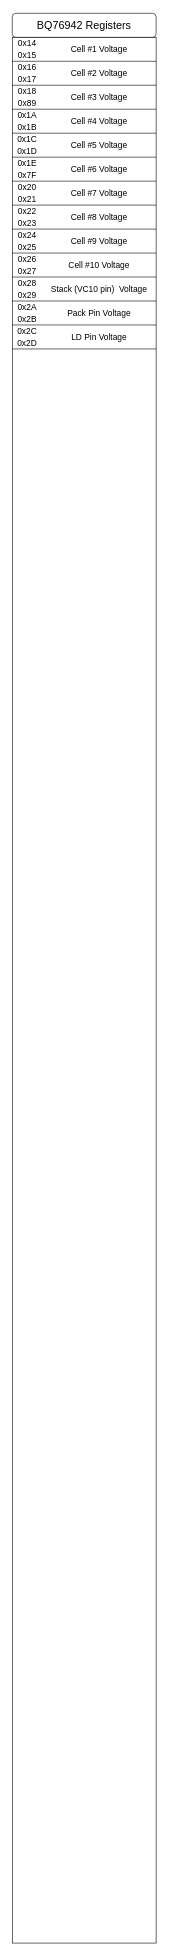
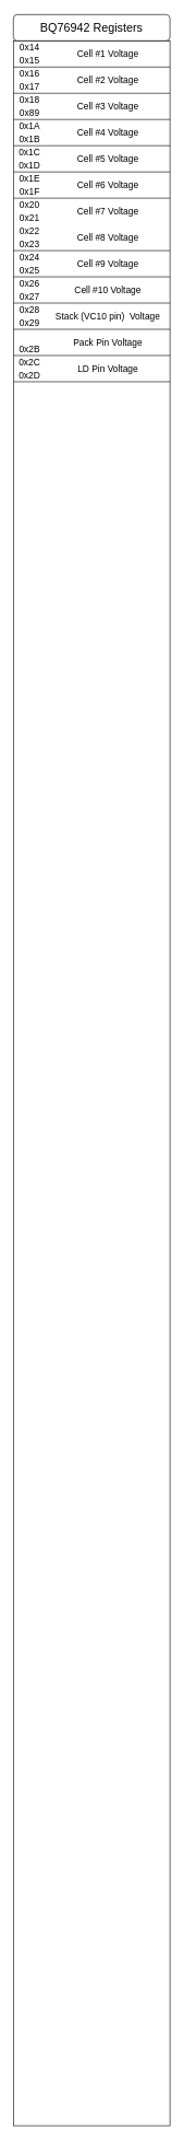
  <mxCell id="0" />
  <mxCell id="1" parent="0" />
  <mxCell id="2" value="" style="rounded=0;whiteSpace=wrap;html=1;" vertex="1" parent="1"><mxGeometry x="20" y="60" width="240" height="3180" as="geometry" /></mxCell>
  <mxCell id="3" value="BQ76942 Registers" style="whiteSpace=wrap;html=1;fontSize=18;rounded=1;" vertex="1" parent="1"><mxGeometry x="20" y="20" width="240" height="40" as="geometry" /></mxCell>
  <mxCell id="4" value="0x14" style="text;html=1;align=center;verticalAlign=middle;whiteSpace=wrap;rounded=0;fontSize=14;" vertex="1" parent="1"><mxGeometry x="20" y="60" width="50" height="20" as="geometry" /></mxCell>
  <mxCell id="5" value="Cell #1 Voltage" style="text;html=1;align=center;verticalAlign=middle;whiteSpace=wrap;rounded=0;fontSize=14;strokeColor=none;shadow=0;" vertex="1" parent="1"><mxGeometry x="70" y="60" width="190" height="40" as="geometry" /></mxCell>
  <mxCell id="6" value="0x15" style="text;html=1;align=center;verticalAlign=middle;whiteSpace=wrap;rounded=0;fontSize=14;" vertex="1" parent="1"><mxGeometry x="20" y="80" width="50" height="20" as="geometry" /></mxCell>
  <mxCell id="7" value="" style="endArrow=none;html=1;rounded=0;entryX=0;entryY=1;entryDx=0;entryDy=0;exitX=1;exitY=1;exitDx=0;exitDy=0;" edge="1" parent="1" source="5" target="6"><mxGeometry width="50" height="50" relative="1" as="geometry"><mxPoint x="10" y="160" as="sourcePoint" /><mxPoint x="60" y="110" as="targetPoint" /></mxGeometry></mxCell>
  <mxCell id="8" value="0x16" style="text;html=1;align=center;verticalAlign=middle;whiteSpace=wrap;rounded=0;fontSize=14;" vertex="1" parent="1"><mxGeometry x="20" y="100" width="50" height="20" as="geometry" /></mxCell>
  <mxCell id="9" value="Cell #2 Voltage" style="text;html=1;align=center;verticalAlign=middle;whiteSpace=wrap;rounded=0;fontSize=14;strokeColor=none;shadow=0;" vertex="1" parent="1"><mxGeometry x="70" y="100" width="190" height="40" as="geometry" /></mxCell>
  <mxCell id="10" value="0x17" style="text;html=1;align=center;verticalAlign=middle;whiteSpace=wrap;rounded=0;fontSize=14;" vertex="1" parent="1"><mxGeometry x="20" y="120" width="50" height="20" as="geometry" /></mxCell>
  <mxCell id="11" value="" style="endArrow=none;html=1;rounded=0;entryX=0;entryY=1;entryDx=0;entryDy=0;exitX=1;exitY=1;exitDx=0;exitDy=0;" edge="1" parent="1" source="9" target="10"><mxGeometry width="50" height="50" relative="1" as="geometry"><mxPoint x="10" y="200" as="sourcePoint" /><mxPoint x="60" y="150" as="targetPoint" /></mxGeometry></mxCell>
  <mxCell id="12" value="0x18" style="text;html=1;align=center;verticalAlign=middle;whiteSpace=wrap;rounded=0;fontSize=14;" vertex="1" parent="1"><mxGeometry x="20" y="140" width="50" height="20" as="geometry" /></mxCell>
  <mxCell id="13" value="Cell #3 Voltage" style="text;html=1;align=center;verticalAlign=middle;whiteSpace=wrap;rounded=0;fontSize=14;strokeColor=none;shadow=0;" vertex="1" parent="1"><mxGeometry x="70" y="140" width="190" height="40" as="geometry" /></mxCell>
  <mxCell id="14" value="0x89" style="text;html=1;align=center;verticalAlign=middle;whiteSpace=wrap;rounded=0;fontSize=14;" vertex="1" parent="1"><mxGeometry x="20" y="160" width="50" height="20" as="geometry" /></mxCell>
  <mxCell id="15" value="" style="endArrow=none;html=1;rounded=0;entryX=0;entryY=1;entryDx=0;entryDy=0;exitX=1;exitY=1;exitDx=0;exitDy=0;" edge="1" parent="1" source="13" target="14"><mxGeometry width="50" height="50" relative="1" as="geometry"><mxPoint x="10" y="240" as="sourcePoint" /><mxPoint x="60" y="190" as="targetPoint" /></mxGeometry></mxCell>
  <mxCell id="16" value="0x1A" style="text;html=1;align=center;verticalAlign=middle;whiteSpace=wrap;rounded=0;fontSize=14;" vertex="1" parent="1"><mxGeometry x="20" y="180" width="50" height="20" as="geometry" /></mxCell>
  <mxCell id="17" value="Cell #4 Voltage" style="text;html=1;align=center;verticalAlign=middle;whiteSpace=wrap;rounded=0;fontSize=14;strokeColor=none;shadow=0;" vertex="1" parent="1"><mxGeometry x="70" y="180" width="190" height="40" as="geometry" /></mxCell>
  <mxCell id="18" value="0x1B" style="text;html=1;align=center;verticalAlign=middle;whiteSpace=wrap;rounded=0;fontSize=14;" vertex="1" parent="1"><mxGeometry x="20" y="200" width="50" height="20" as="geometry" /></mxCell>
  <mxCell id="19" value="" style="endArrow=none;html=1;rounded=0;entryX=0;entryY=1;entryDx=0;entryDy=0;exitX=1;exitY=1;exitDx=0;exitDy=0;" edge="1" parent="1" source="17" target="18"><mxGeometry width="50" height="50" relative="1" as="geometry"><mxPoint x="10" y="280" as="sourcePoint" /><mxPoint x="60" y="230" as="targetPoint" /></mxGeometry></mxCell>
  <mxCell id="20" value="0x1C" style="text;html=1;align=center;verticalAlign=middle;whiteSpace=wrap;rounded=0;fontSize=14;" vertex="1" parent="1"><mxGeometry x="20" y="220" width="50" height="20" as="geometry" /></mxCell>
  <mxCell id="21" value="Cell #5 Voltage" style="text;html=1;align=center;verticalAlign=middle;whiteSpace=wrap;rounded=0;fontSize=14;strokeColor=none;shadow=0;" vertex="1" parent="1"><mxGeometry x="70" y="220" width="190" height="40" as="geometry" /></mxCell>
  <mxCell id="22" value="0x1D" style="text;html=1;align=center;verticalAlign=middle;whiteSpace=wrap;rounded=0;fontSize=14;" vertex="1" parent="1"><mxGeometry x="20" y="240" width="50" height="20" as="geometry" /></mxCell>
  <mxCell id="23" value="" style="endArrow=none;html=1;rounded=0;entryX=0;entryY=1;entryDx=0;entryDy=0;exitX=1;exitY=1;exitDx=0;exitDy=0;" edge="1" parent="1" source="21" target="22"><mxGeometry width="50" height="50" relative="1" as="geometry"><mxPoint x="10" y="320" as="sourcePoint" /><mxPoint x="60" y="270" as="targetPoint" /></mxGeometry></mxCell>
  <mxCell id="24" value="0x1E" style="text;html=1;align=center;verticalAlign=middle;whiteSpace=wrap;rounded=0;fontSize=14;" vertex="1" parent="1"><mxGeometry x="20" y="260" width="50" height="20" as="geometry" /></mxCell>
  <mxCell id="25" value="Cell #6 Voltage" style="text;html=1;align=center;verticalAlign=middle;whiteSpace=wrap;rounded=0;fontSize=14;strokeColor=none;shadow=0;" vertex="1" parent="1"><mxGeometry x="70" y="260" width="190" height="40" as="geometry" /></mxCell>
- <mxCell id="26" value="0x7F" style="text;html=1;align=center;verticalAlign=middle;whiteSpace=wrap;rounded=0;fontSize=14;" vertex="1" parent="1"><mxGeometry x="20" y="280" width="50" height="20" as="geometry" /></mxCell>
+ <mxCell id="26" value="0x1F" style="text;html=1;align=center;verticalAlign=middle;whiteSpace=wrap;rounded=0;fontSize=14;" vertex="1" parent="1"><mxGeometry x="20" y="280" width="50" height="20" as="geometry" /></mxCell>
  <mxCell id="27" value="" style="endArrow=none;html=1;rounded=0;entryX=0;entryY=1;entryDx=0;entryDy=0;exitX=1;exitY=1;exitDx=0;exitDy=0;" edge="1" parent="1" source="25" target="26"><mxGeometry width="50" height="50" relative="1" as="geometry"><mxPoint x="10" y="360" as="sourcePoint" /><mxPoint x="60" y="310" as="targetPoint" /></mxGeometry></mxCell>
  <mxCell id="28" value="0x20" style="text;html=1;align=center;verticalAlign=middle;whiteSpace=wrap;rounded=0;fontSize=14;" vertex="1" parent="1"><mxGeometry x="20" y="300" width="50" height="20" as="geometry" /></mxCell>
  <mxCell id="29" value="Cell #7 Voltage" style="text;html=1;align=center;verticalAlign=middle;whiteSpace=wrap;rounded=0;fontSize=14;strokeColor=none;shadow=0;" vertex="1" parent="1"><mxGeometry x="70" y="300" width="190" height="40" as="geometry" /></mxCell>
  <mxCell id="30" value="0x21" style="text;html=1;align=center;verticalAlign=middle;whiteSpace=wrap;rounded=0;fontSize=14;" vertex="1" parent="1"><mxGeometry x="20" y="320" width="50" height="20" as="geometry" /></mxCell>
- <mxCell id="31" value="" style="endArrow=none;html=1;rounded=0;entryX=0;entryY=1;entryDx=0;entryDy=0;exitX=1;exitY=1;exitDx=0;exitDy=0;" edge="1" parent="1" source="29" target="30"><mxGeometry width="50" height="50" relative="1" as="geometry"><mxPoint x="10" y="400" as="sourcePoint" /><mxPoint x="60" y="350" as="targetPoint" /></mxGeometry></mxCell>
  <mxCell id="32" value="0x22" style="text;html=1;align=center;verticalAlign=middle;whiteSpace=wrap;rounded=0;fontSize=14;" vertex="1" parent="1"><mxGeometry x="20" y="340" width="50" height="20" as="geometry" /></mxCell>
  <mxCell id="33" value="Cell #8 Voltage" style="text;html=1;align=center;verticalAlign=middle;whiteSpace=wrap;rounded=0;fontSize=14;strokeColor=none;shadow=0;" vertex="1" parent="1"><mxGeometry x="70" y="340" width="190" height="40" as="geometry" /></mxCell>
  <mxCell id="34" value="0x23" style="text;html=1;align=center;verticalAlign=middle;whiteSpace=wrap;rounded=0;fontSize=14;" vertex="1" parent="1"><mxGeometry x="20" y="360" width="50" height="20" as="geometry" /></mxCell>
  <mxCell id="35" value="" style="endArrow=none;html=1;rounded=0;entryX=0;entryY=1;entryDx=0;entryDy=0;exitX=1;exitY=1;exitDx=0;exitDy=0;" edge="1" parent="1" source="33" target="34"><mxGeometry width="50" height="50" relative="1" as="geometry"><mxPoint x="10" y="440" as="sourcePoint" /><mxPoint x="60" y="390" as="targetPoint" /></mxGeometry></mxCell>
  <mxCell id="36" value="0x24" style="text;html=1;align=center;verticalAlign=middle;whiteSpace=wrap;rounded=0;fontSize=14;" vertex="1" parent="1"><mxGeometry x="20" y="380" width="50" height="20" as="geometry" /></mxCell>
  <mxCell id="37" value="Cell #9 Voltage" style="text;html=1;align=center;verticalAlign=middle;whiteSpace=wrap;rounded=0;fontSize=14;strokeColor=none;shadow=0;" vertex="1" parent="1"><mxGeometry x="70" y="380" width="190" height="40" as="geometry" /></mxCell>
  <mxCell id="38" value="0x25" style="text;html=1;align=center;verticalAlign=middle;whiteSpace=wrap;rounded=0;fontSize=14;" vertex="1" parent="1"><mxGeometry x="20" y="400" width="50" height="20" as="geometry" /></mxCell>
  <mxCell id="39" value="" style="endArrow=none;html=1;rounded=0;entryX=0;entryY=1;entryDx=0;entryDy=0;exitX=1;exitY=1;exitDx=0;exitDy=0;" edge="1" parent="1" source="37" target="38"><mxGeometry width="50" height="50" relative="1" as="geometry"><mxPoint x="10" y="480" as="sourcePoint" /><mxPoint x="60" y="430" as="targetPoint" /></mxGeometry></mxCell>
  <mxCell id="40" value="0x26" style="text;html=1;align=center;verticalAlign=middle;whiteSpace=wrap;rounded=0;fontSize=14;" vertex="1" parent="1"><mxGeometry x="20" y="420" width="50" height="20" as="geometry" /></mxCell>
  <mxCell id="41" value="Cell #10 Voltage" style="text;html=1;align=center;verticalAlign=middle;whiteSpace=wrap;rounded=0;fontSize=14;strokeColor=none;shadow=0;" vertex="1" parent="1"><mxGeometry x="70" y="420" width="190" height="40" as="geometry" /></mxCell>
  <mxCell id="42" value="0x27" style="text;html=1;align=center;verticalAlign=middle;whiteSpace=wrap;rounded=0;fontSize=14;" vertex="1" parent="1"><mxGeometry x="20" y="440" width="50" height="20" as="geometry" /></mxCell>
  <mxCell id="43" value="" style="endArrow=none;html=1;rounded=0;entryX=0;entryY=1;entryDx=0;entryDy=0;exitX=1;exitY=1;exitDx=0;exitDy=0;" edge="1" parent="1" source="41" target="42"><mxGeometry width="50" height="50" relative="1" as="geometry"><mxPoint x="10" y="520" as="sourcePoint" /><mxPoint x="60" y="470" as="targetPoint" /></mxGeometry></mxCell>
  <mxCell id="44" value="0x28" style="text;html=1;align=center;verticalAlign=middle;whiteSpace=wrap;rounded=0;fontSize=14;" vertex="1" parent="1"><mxGeometry x="20" y="460" width="50" height="20" as="geometry" /></mxCell>
  <mxCell id="45" value="Stack (VC10 pin)&amp;nbsp; Voltage" style="text;html=1;align=center;verticalAlign=middle;whiteSpace=wrap;rounded=0;fontSize=14;strokeColor=none;shadow=0;" vertex="1" parent="1"><mxGeometry x="70" y="460" width="190" height="40" as="geometry" /></mxCell>
  <mxCell id="46" value="0x29" style="text;html=1;align=center;verticalAlign=middle;whiteSpace=wrap;rounded=0;fontSize=14;" vertex="1" parent="1"><mxGeometry x="20" y="480" width="50" height="20" as="geometry" /></mxCell>
  <mxCell id="47" value="" style="endArrow=none;html=1;rounded=0;entryX=0;entryY=1;entryDx=0;entryDy=0;exitX=1;exitY=1;exitDx=0;exitDy=0;" edge="1" parent="1" source="45" target="46"><mxGeometry width="50" height="50" relative="1" as="geometry"><mxPoint x="10" y="560" as="sourcePoint" /><mxPoint x="60" y="510" as="targetPoint" /></mxGeometry></mxCell>
- <mxCell id="48" value="0x2A" style="text;html=1;align=center;verticalAlign=middle;whiteSpace=wrap;rounded=0;fontSize=14;" vertex="1" parent="1"><mxGeometry x="20" y="500" width="50" height="20" as="geometry" /></mxCell>
  <mxCell id="49" value="Pack Pin Voltage" style="text;html=1;align=center;verticalAlign=middle;whiteSpace=wrap;rounded=0;fontSize=14;strokeColor=none;shadow=0;" vertex="1" parent="1"><mxGeometry x="70" y="500" width="190" height="40" as="geometry" /></mxCell>
  <mxCell id="50" value="0x2B" style="text;html=1;align=center;verticalAlign=middle;whiteSpace=wrap;rounded=0;fontSize=14;" vertex="1" parent="1"><mxGeometry x="20" y="520" width="50" height="20" as="geometry" /></mxCell>
  <mxCell id="51" value="" style="endArrow=none;html=1;rounded=0;entryX=0;entryY=1;entryDx=0;entryDy=0;exitX=1;exitY=1;exitDx=0;exitDy=0;" edge="1" parent="1" source="49" target="50"><mxGeometry width="50" height="50" relative="1" as="geometry"><mxPoint x="10" y="600" as="sourcePoint" /><mxPoint x="60" y="550" as="targetPoint" /></mxGeometry></mxCell>
  <mxCell id="52" value="0x2C" style="text;html=1;align=center;verticalAlign=middle;whiteSpace=wrap;rounded=0;fontSize=14;" vertex="1" parent="1"><mxGeometry x="20" y="540" width="50" height="20" as="geometry" /></mxCell>
  <mxCell id="53" value="LD Pin Voltage" style="text;html=1;align=center;verticalAlign=middle;whiteSpace=wrap;rounded=0;fontSize=14;strokeColor=none;shadow=0;" vertex="1" parent="1"><mxGeometry x="70" y="540" width="190" height="40" as="geometry" /></mxCell>
  <mxCell id="54" value="0x2D" style="text;html=1;align=center;verticalAlign=middle;whiteSpace=wrap;rounded=0;fontSize=14;" vertex="1" parent="1"><mxGeometry x="20" y="560" width="50" height="20" as="geometry" /></mxCell>
  <mxCell id="55" value="" style="endArrow=none;html=1;rounded=0;entryX=0;entryY=1;entryDx=0;entryDy=0;exitX=1;exitY=1;exitDx=0;exitDy=0;" edge="1" parent="1" source="53" target="54"><mxGeometry width="50" height="50" relative="1" as="geometry"><mxPoint x="10" y="640" as="sourcePoint" /><mxPoint x="60" y="590" as="targetPoint" /></mxGeometry></mxCell>
